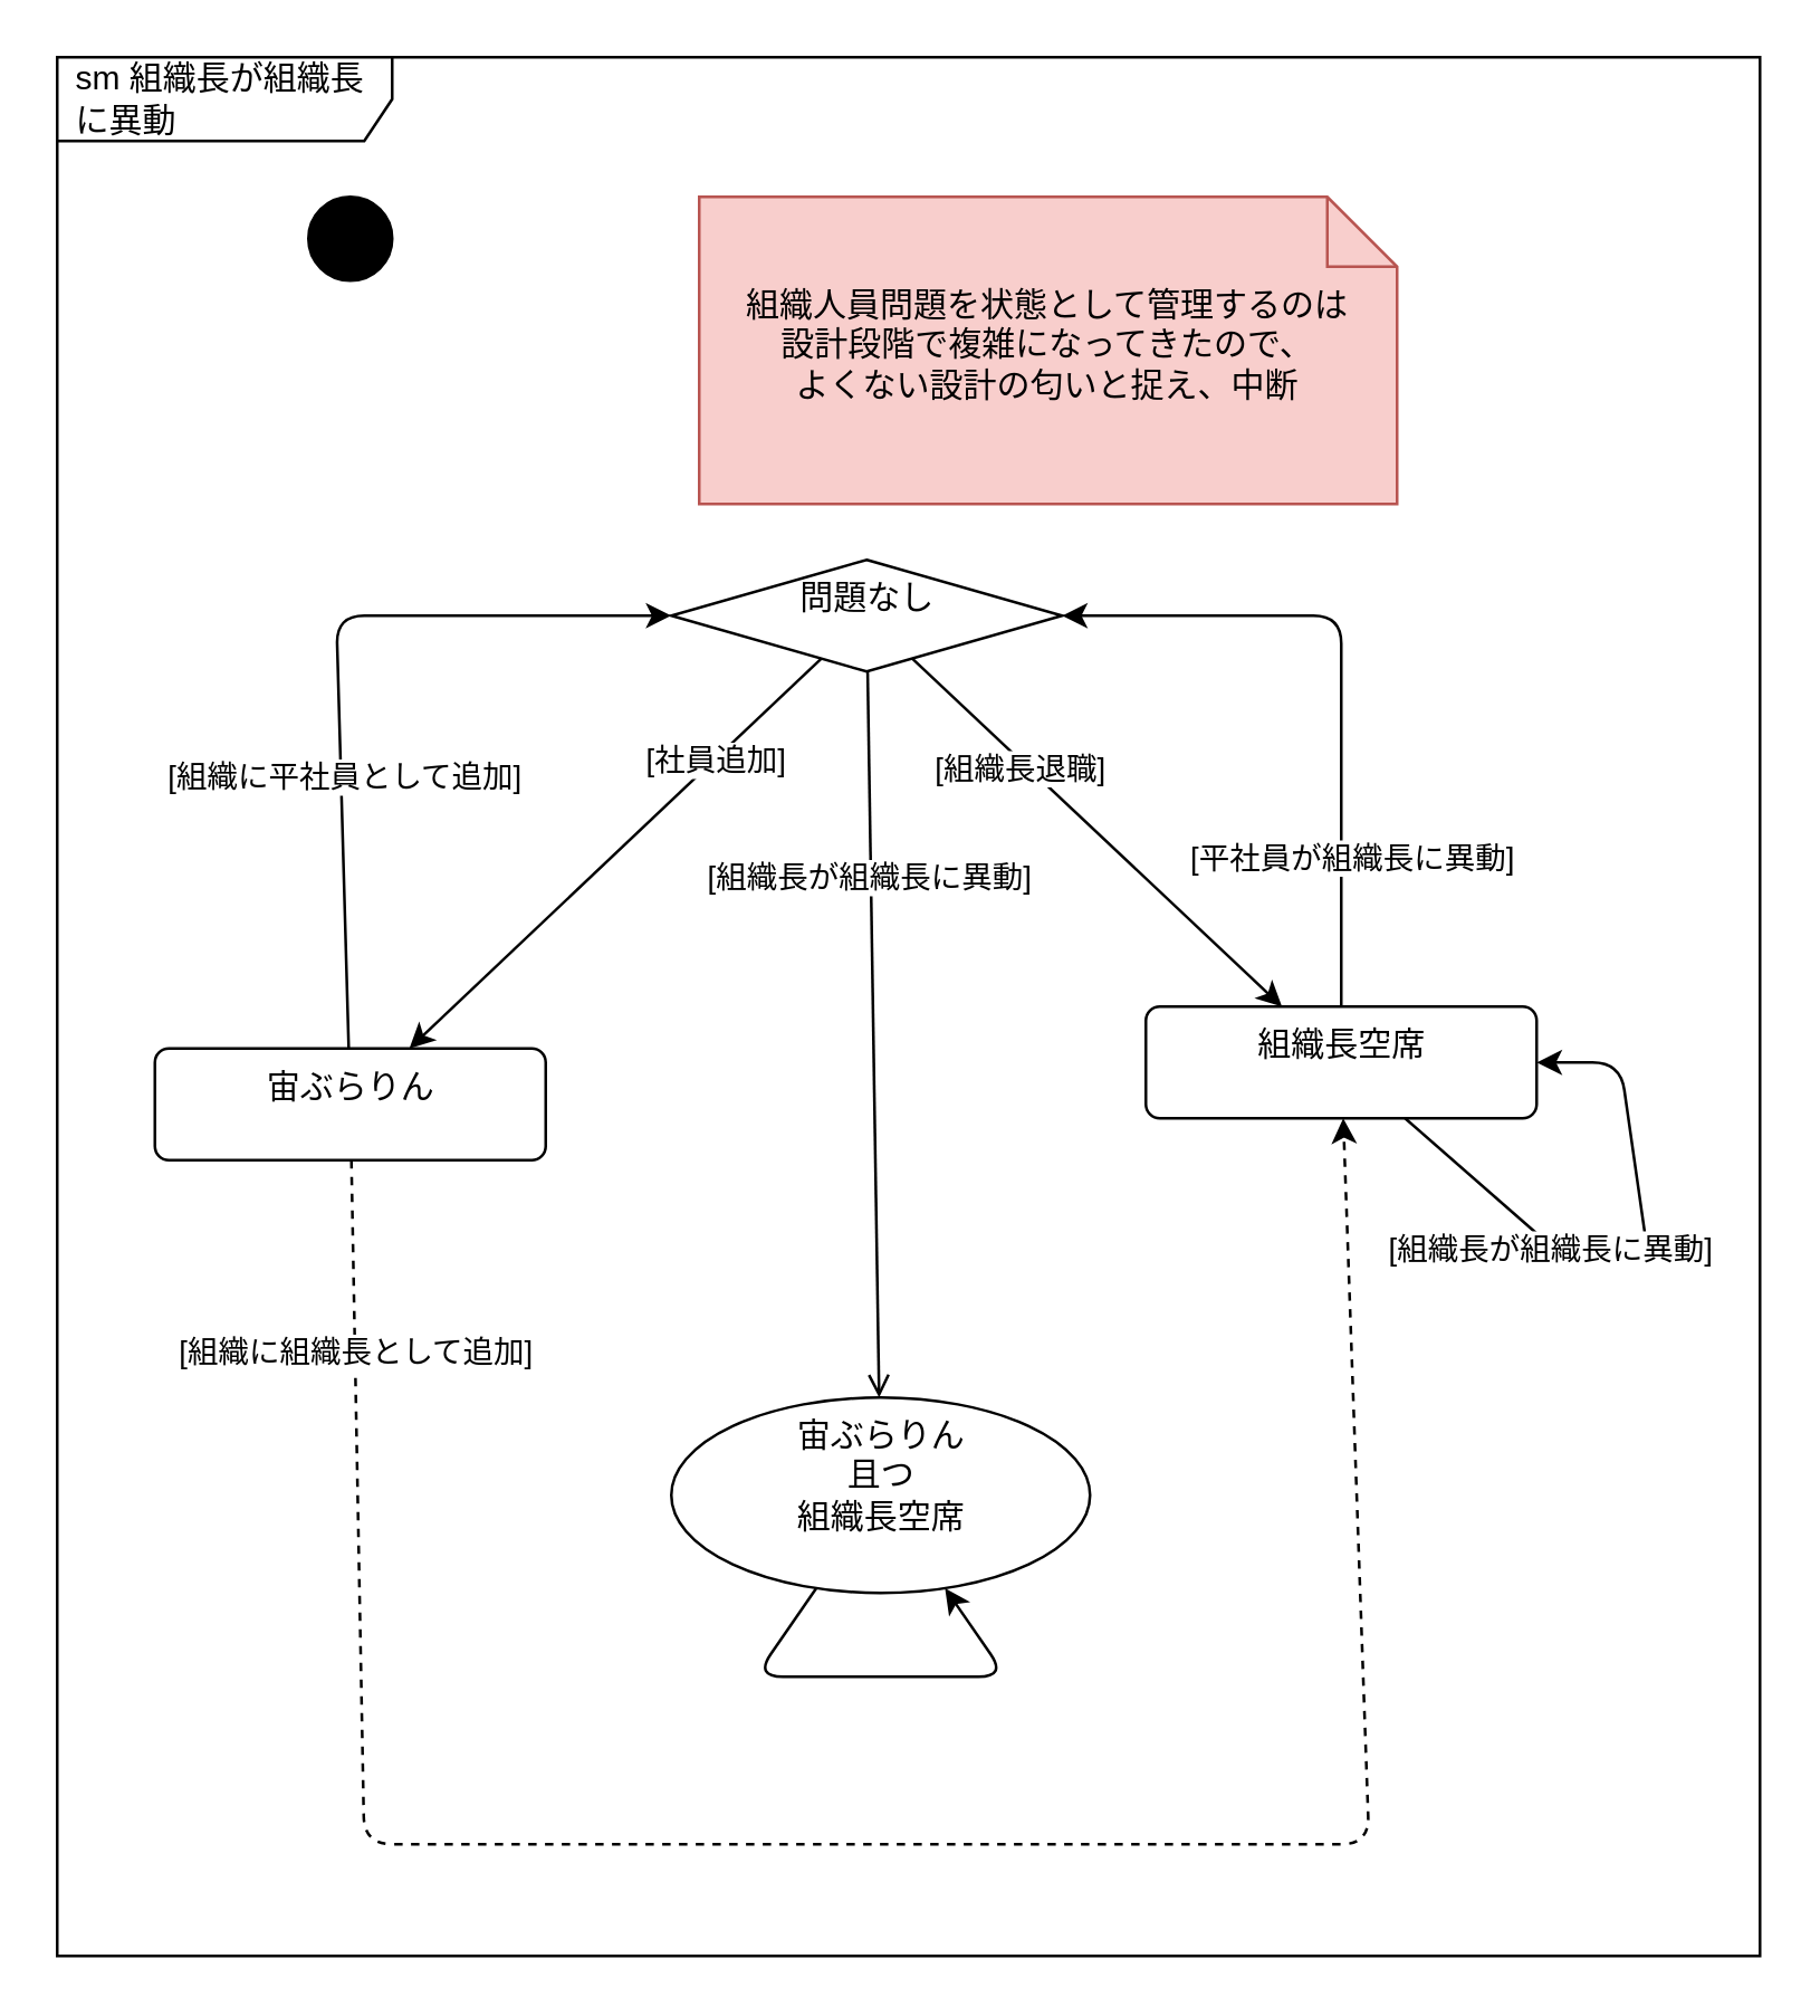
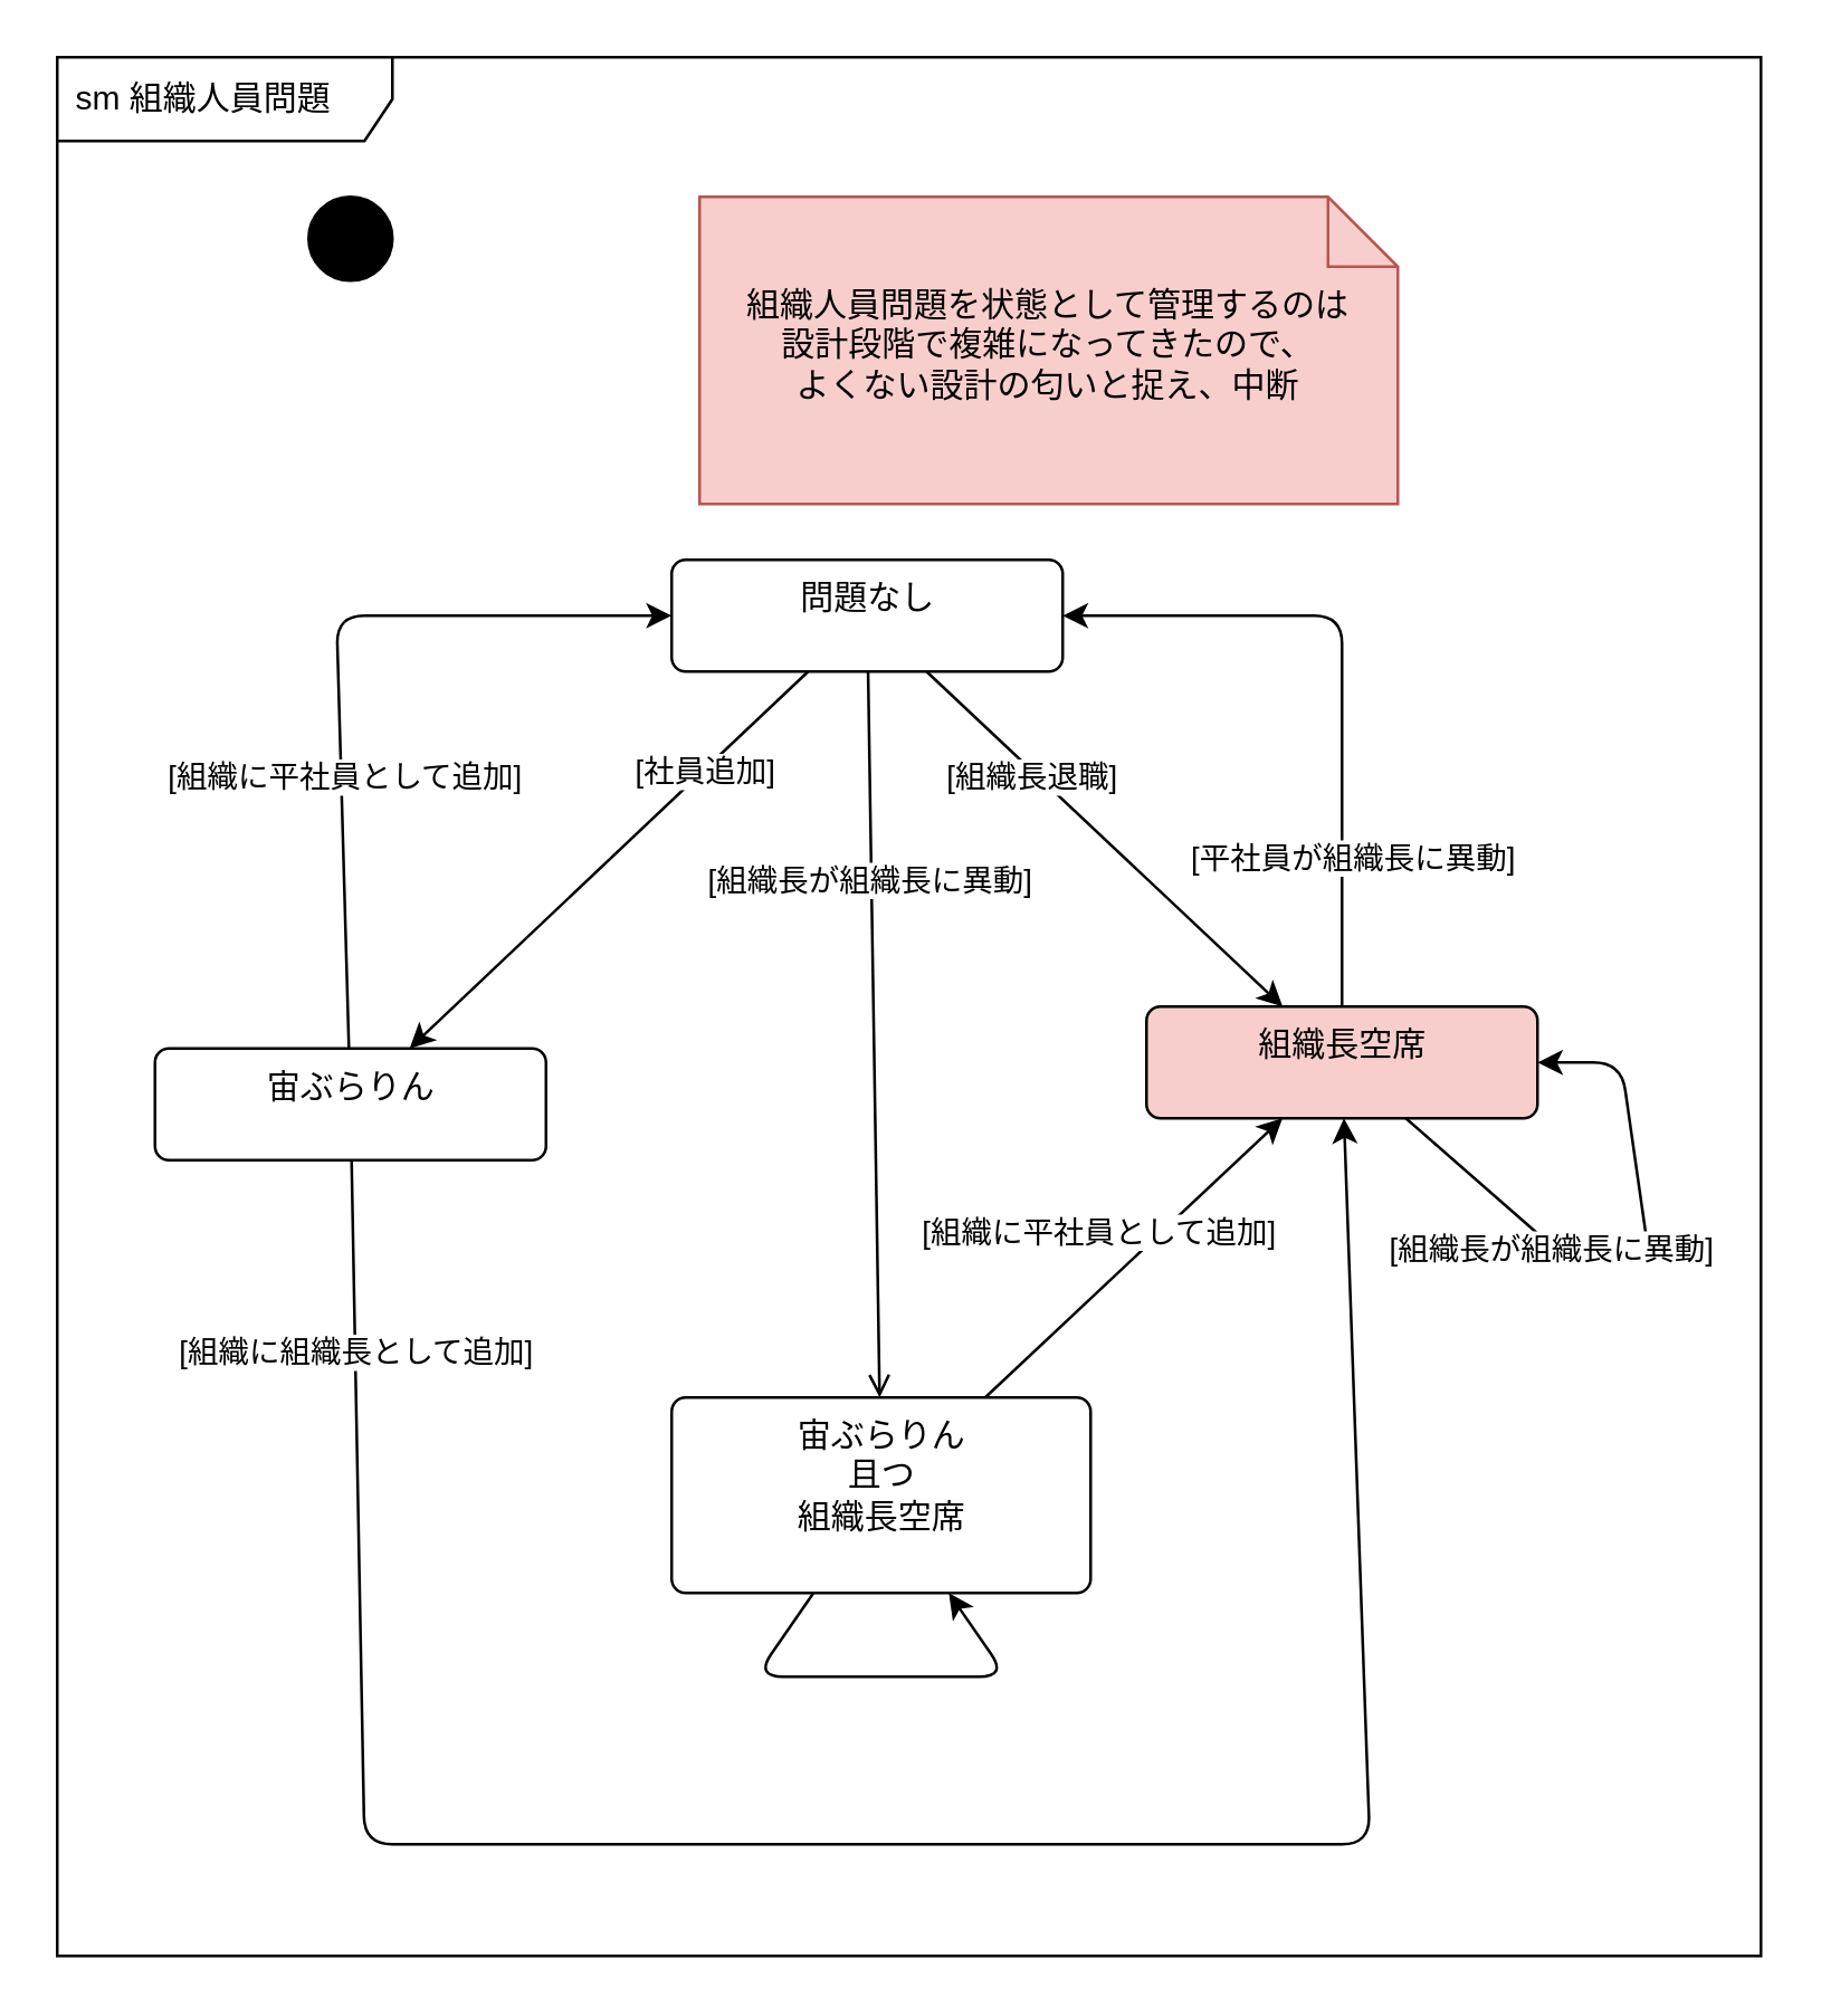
  <mxCell id="0" />
  <mxCell id="1" parent="0" />
- <mxCell id="2" value="sm 組織長が組織長に異動" style="shape=umlFrame;whiteSpace=wrap;html=1;width=120;height=30;boundedLbl=1;verticalAlign=middle;align=left;spacingLeft=5;swimlaneFillColor=default;" parent="1" vertex="1"><mxGeometry x="20" y="20" width="610" height="680" as="geometry" /></mxCell>
+ <mxCell id="2" value="sm 組織人員問題" style="shape=umlFrame;whiteSpace=wrap;html=1;width=120;height=30;boundedLbl=1;verticalAlign=middle;align=left;spacingLeft=5;swimlaneFillColor=default;" parent="1" vertex="1"><mxGeometry x="20" y="20" width="610" height="680" as="geometry" /></mxCell>
  <mxCell id="3" value="" style="ellipse;fillColor=strokeColor;" parent="1" vertex="1"><mxGeometry x="110" y="70" width="30" height="30" as="geometry" /></mxCell>
  <mxCell id="4" style="edgeStyle=none;html=1;" parent="1" source="10" target="18" edge="1"><mxGeometry relative="1" as="geometry" /></mxCell>
  <mxCell id="5" value="[組織長退職]" style="edgeLabel;html=1;align=center;verticalAlign=middle;resizable=0;points=[];" parent="4" vertex="1" connectable="0"><mxGeometry x="-0.392" y="-2" relative="1" as="geometry"><mxPoint as="offset" /></mxGeometry></mxCell>
  <mxCell id="6" style="edgeStyle=none;html=1;endArrow=open;" parent="1" source="10" target="21" edge="1"><mxGeometry relative="1" as="geometry" /></mxCell>
  <mxCell id="7" value="[組織長が組織長に異動]" style="edgeLabel;html=1;align=center;verticalAlign=middle;resizable=0;points=[];" parent="6" vertex="1" connectable="0"><mxGeometry x="-0.431" y="-1" relative="1" as="geometry"><mxPoint as="offset" /></mxGeometry></mxCell>
  <mxCell id="8" style="edgeStyle=none;html=1;" parent="1" source="10" target="15" edge="1"><mxGeometry relative="1" as="geometry" /></mxCell>
  <mxCell id="9" value="[社員追加]" style="edgeLabel;html=1;align=center;verticalAlign=middle;resizable=0;points=[];" parent="8" vertex="1" connectable="0"><mxGeometry x="-0.483" relative="1" as="geometry"><mxPoint as="offset" /></mxGeometry></mxCell>
- <mxCell id="10" value="問題なし" style="rhombus;html=1;align=center;verticalAlign=top;absoluteArcSize=1;arcSize=10;dashed=0;" parent="1" vertex="1"><mxGeometry x="240" y="200" width="140" height="40" as="geometry" /></mxCell>
+ <mxCell id="10" value="問題なし" style="html=1;align=center;verticalAlign=top;rounded=1;absoluteArcSize=1;arcSize=10;dashed=0;" parent="1" vertex="1"><mxGeometry x="240" y="200" width="140" height="40" as="geometry" /></mxCell>
  <mxCell id="11" style="edgeStyle=none;html=1;" parent="1" source="15" target="10" edge="1"><mxGeometry relative="1" as="geometry"><mxPoint x="130" y="220" as="targetPoint" /><Array as="points"><mxPoint x="120" y="220" /></Array></mxGeometry></mxCell>
  <mxCell id="12" value="[組織に平社員として追加]" style="edgeLabel;html=1;align=center;verticalAlign=middle;resizable=0;points=[];" parent="11" vertex="1" connectable="0"><mxGeometry x="-0.285" y="-1" relative="1" as="geometry"><mxPoint as="offset" /></mxGeometry></mxCell>
- <mxCell id="13" style="edgeStyle=none;html=1;dashed=1;" parent="1" source="15" target="18" edge="1"><mxGeometry relative="1" as="geometry"><Array as="points"><mxPoint x="130" y="660" /><mxPoint x="490" y="660" /></Array></mxGeometry></mxCell>
+ <mxCell id="13" style="edgeStyle=none;html=1;" parent="1" source="15" target="18" edge="1"><mxGeometry relative="1" as="geometry"><Array as="points"><mxPoint x="130" y="660" /><mxPoint x="490" y="660" /></Array></mxGeometry></mxCell>
  <mxCell id="14" value="[組織に組織長として追加]" style="edgeLabel;html=1;align=center;verticalAlign=middle;resizable=0;points=[];" parent="13" vertex="1" connectable="0"><mxGeometry x="-0.841" relative="1" as="geometry"><mxPoint as="offset" /></mxGeometry></mxCell>
  <mxCell id="15" value="宙ぶらりん" style="html=1;align=center;verticalAlign=top;rounded=1;absoluteArcSize=1;arcSize=10;dashed=0;comic=0;" parent="1" vertex="1"><mxGeometry x="55" y="375" width="140" height="40" as="geometry" /></mxCell>
  <mxCell id="16" style="edgeStyle=none;html=1;" parent="1" source="18" target="10" edge="1"><mxGeometry relative="1" as="geometry"><mxPoint x="474" y="220" as="targetPoint" /><Array as="points"><mxPoint x="480" y="220" /></Array></mxGeometry></mxCell>
  <mxCell id="17" value="[平社員が組織長に異動]" style="edgeLabel;html=1;align=center;verticalAlign=middle;resizable=0;points=[];" parent="16" vertex="1" connectable="0"><mxGeometry x="-0.549" y="-3" relative="1" as="geometry"><mxPoint as="offset" /></mxGeometry></mxCell>
- <mxCell id="18" value="組織長空席" style="html=1;align=center;verticalAlign=top;rounded=1;absoluteArcSize=1;arcSize=10;dashed=0;" parent="1" vertex="1"><mxGeometry x="410" y="360" width="140" height="40" as="geometry" /></mxCell>
- <mxCell id="21" value="宙ぶらりん&lt;br&gt;且つ&lt;br&gt;組織長空席" style="ellipse;html=1;align=center;verticalAlign=top;absoluteArcSize=1;arcSize=10;dashed=0;" parent="1" vertex="1"><mxGeometry x="240" y="500" width="150" height="70" as="geometry" /></mxCell>
+ <mxCell id="18" value="組織長空席" style="html=1;align=center;verticalAlign=top;rounded=1;absoluteArcSize=1;arcSize=10;dashed=0;fillColor=#f8cecc;" parent="1" vertex="1"><mxGeometry x="410" y="360" width="140" height="40" as="geometry" /></mxCell>
+ <mxCell id="19" style="edgeStyle=none;html=1;" parent="1" source="21" target="18" edge="1"><mxGeometry relative="1" as="geometry" /></mxCell>
+ <mxCell id="20" value="[組織に平社員として追加]" style="edgeLabel;html=1;align=center;verticalAlign=middle;resizable=0;points=[];" parent="19" vertex="1" connectable="0"><mxGeometry x="-0.545" y="3" relative="1" as="geometry"><mxPoint x="18" y="-35" as="offset" /></mxGeometry></mxCell>
+ <mxCell id="21" value="宙ぶらりん&lt;br&gt;且つ&lt;br&gt;組織長空席" style="html=1;align=center;verticalAlign=top;rounded=1;absoluteArcSize=1;arcSize=10;dashed=0;" parent="1" vertex="1"><mxGeometry x="240" y="500" width="150" height="70" as="geometry" /></mxCell>
  <mxCell id="22" style="edgeStyle=none;html=1;" parent="1" source="18" target="18" edge="1"><mxGeometry relative="1" as="geometry"><Array as="points"><mxPoint x="560" y="450" /><mxPoint x="590" y="450" /><mxPoint x="580" y="380" /></Array></mxGeometry></mxCell>
  <mxCell id="23" value="[組織長が組織長に異動]" style="edgeLabel;html=1;align=center;verticalAlign=middle;resizable=0;points=[];" parent="22" vertex="1" connectable="0"><mxGeometry x="-0.337" y="-1" relative="1" as="geometry"><mxPoint as="offset" /></mxGeometry></mxCell>
  <mxCell id="24" style="edgeStyle=none;html=1;" parent="1" source="21" target="21" edge="1"><mxGeometry relative="1" as="geometry"><Array as="points"><mxPoint x="360" y="600" /></Array></mxGeometry></mxCell>
  <mxCell id="25" value="組織人員問題を状態として管理するのは&lt;br&gt;設計段階で複雑になってきたので、&lt;br&gt;よくない設計の匂いと捉え、中断" style="shape=note2;boundedLbl=1;whiteSpace=wrap;html=1;size=25;verticalAlign=top;align=center;comic=0;fillColor=#f8cecc;strokeColor=#b85450;" parent="1" vertex="1"><mxGeometry x="250" y="70" width="250" height="110" as="geometry" /></mxCell>
